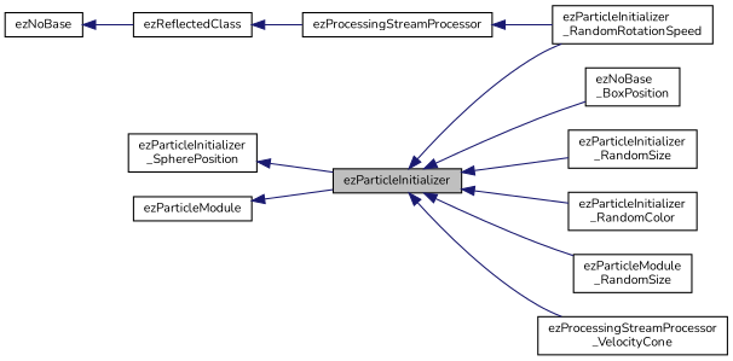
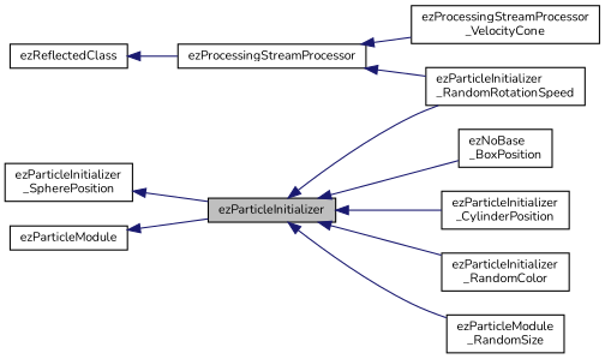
  digraph {
    fontname=Nunito
    rankdir=LR
    node [color=black fillcolor=white fontname=Nunito fontsize=10 shape=record style=filled]
    edge [color=midnightblue dir=back fontname=Nunito fontsize=10 labelfontname=Helvetica labelfontsize=10 style=solid]
    n1 [fillcolor=grey75 fontcolor=black height=0.2 label=ezParticleInitializer width=0.4]
    n2 [height=0.2 label="ezNoBase\l_BoxPosition" width=0.4]
-   n3 [height=0.2 label="ezParticleInitializer\l_RandomSize" width=0.4]
+   n3 [height=0.2 label="ezParticleInitializer\l_CylinderPosition" width=0.4]
    n4 [height=0.2 label="ezParticleInitializer\l_RandomColor" width=0.4]
    n5 [height=0.2 label="ezParticleInitializer\l_RandomRotationSpeed" width=0.4]
    n6 [height=0.2 label="ezParticleModule\l_RandomSize" width=0.4]
    n7 [height=0.2 label="ezProcessingStreamProcessor\l_VelocityCone" width=0.4]
    n8 [height=0.2 label="ezParticleInitializer\l_SpherePosition" width=0.4]
    n9 [height=0.2 label=ezParticleModule width=0.4]
    n10 [height=0.2 label=ezProcessingStreamProcessor width=0.4]
    n11 [height=0.2 label=ezReflectedClass width=0.4]
-   n12 [height=0.2 label=ezNoBase width=0.4]
    n1 -> n2
    n1 -> n3
    n1 -> n4
    n1 -> n5
    n1 -> n6
-   n1 -> n7
+   n10 -> n7
    n8 -> n1
    n9 -> n1
    n10 -> n5
    n11 -> n10
-   n12 -> n11
  }
